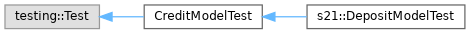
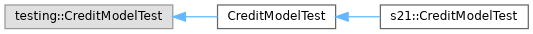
  digraph {
    rankdir=LR
    node [color=grey40 fillcolor=white fontname=Helvetica fontsize=10 shape=box style=filled]
    edge [color=steelblue1 dir=back fontname=Helvetica fontsize=10 labelfontname=Helvetica labelfontsize=10 style=solid]
-   n1 [color=grey60 fillcolor="#E0E0E0" height=0.2 label="testing::Test" width=0.4]
+   n1 [color=grey60 fillcolor="#E0E0E0" height=0.2 label="testing::CreditModelTest" width=0.4]
    n2 [height=0.2 label=CreditModelTest width=0.4]
-   n3 [height=0.2 label="s21::DepositModelTest" width=0.4]
+   n3 [height=0.2 label="s21::CreditModelTest" width=0.4]
    n1 -> n2
    n2 -> n3
  }
